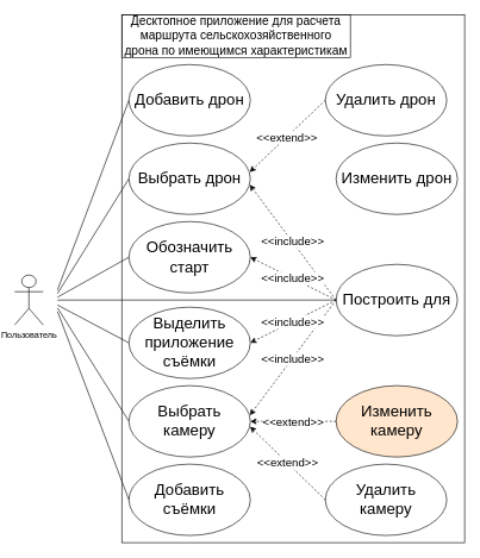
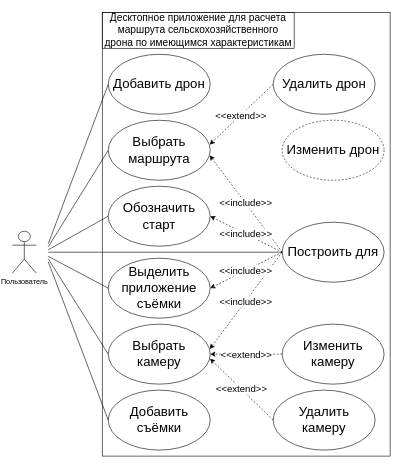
  <mxCell id="0" style=";html=1;" />
  <mxCell id="1" style=";html=1;" parent="0" />
  <mxCell id="2" style="edgeStyle=orthogonalEdgeStyle;rounded=0;html=1;jettySize=auto;orthogonalLoop=1;endArrow=circlePlus;endFill=0;" parent="1" edge="1"><mxGeometry relative="1" as="geometry"><Array as="points"><mxPoint x="457" y="505" /><mxPoint x="497" y="505" /></Array><mxPoint x="457" y="555" as="sourcePoint" /></mxGeometry></mxCell>
  <mxCell id="3" value="&lt;font style=&quot;font-size: 22px;&quot;&gt;Добавить съёмки&lt;/font&gt;" style="ellipse;whiteSpace=wrap;html=1;" parent="1" vertex="1"><mxGeometry x="180" y="650" width="170" height="100" as="geometry" /></mxCell>
  <mxCell id="4" value="&lt;font style=&quot;font-size: 22px;&quot;&gt;Добавить дрон&lt;/font&gt;" style="ellipse;whiteSpace=wrap;html=1;" parent="1" vertex="1"><mxGeometry x="180" y="90" width="170" height="100" as="geometry" /></mxCell>
  <mxCell id="5" value="&lt;font style=&quot;font-size: 22px;&quot;&gt;Построить для&lt;/font&gt;" style="ellipse;whiteSpace=wrap;html=1;" parent="1" vertex="1"><mxGeometry x="470" y="370" width="170" height="100" as="geometry" /></mxCell>
- <mxCell id="6" value="&lt;font style=&quot;font-size: 22px;&quot;&gt;Изменить камеру&lt;/font&gt;" style="ellipse;whiteSpace=wrap;html=1;fillColor=#ffe6cc;" parent="1" vertex="1"><mxGeometry x="470" y="540" width="170" height="100" as="geometry" /></mxCell>
+ <mxCell id="6" value="&lt;font style=&quot;font-size: 22px;&quot;&gt;Изменить камеру&lt;/font&gt;" style="ellipse;whiteSpace=wrap;html=1;" parent="1" vertex="1"><mxGeometry x="470" y="540" width="170" height="100" as="geometry" /></mxCell>
  <mxCell id="7" value="&lt;div&gt;&lt;font style=&quot;font-size: 22px;&quot;&gt;Удалить&lt;/font&gt;&lt;/div&gt;&lt;div&gt;&lt;font style=&quot;font-size: 22px;&quot;&gt;камеру&lt;/font&gt;&lt;/div&gt;" style="ellipse;whiteSpace=wrap;html=1;" parent="1" vertex="1"><mxGeometry x="455" y="650" width="170" height="100" as="geometry" /></mxCell>
  <mxCell id="8" value="" style="endArrow=none;html=1;rounded=0;strokeWidth=1;entryX=0;entryY=0.5;entryDx=0;entryDy=0;" parent="1" target="4" edge="1"><mxGeometry width="50" height="50" relative="1" as="geometry"><mxPoint x="80" y="406" as="sourcePoint" /><mxPoint x="-120" y="421" as="targetPoint" /></mxGeometry></mxCell>
  <mxCell id="9" value="" style="endArrow=none;html=1;rounded=0;strokeWidth=1;entryX=0;entryY=0.5;entryDx=0;entryDy=0;" parent="1" target="12" edge="1"><mxGeometry width="50" height="50" relative="1" as="geometry"><mxPoint x="80" y="431" as="sourcePoint" /><mxPoint x="-140" y="421" as="targetPoint" /></mxGeometry></mxCell>
  <mxCell id="10" value="" style="endArrow=none;html=1;rounded=0;strokeWidth=1;entryX=0;entryY=0.5;entryDx=0;entryDy=0;" parent="1" target="3" edge="1"><mxGeometry width="50" height="50" relative="1" as="geometry"><mxPoint x="80" y="436" as="sourcePoint" /><mxPoint x="-40" y="811" as="targetPoint" /></mxGeometry></mxCell>
  <mxCell id="11" value="&lt;font style=&quot;font-size: 17px;&quot;&gt;Десктопное приложение для расчета маршрута сельскохозяйственного дрона по имеющимся характеристикам&lt;/font&gt;" style="rounded=0;whiteSpace=wrap;html=1;fillColor=none;" parent="1" vertex="1"><mxGeometry x="170" width="320" height="60" as="geometry" y="20" /></mxCell>
  <mxCell id="12" value="&lt;div&gt;&lt;font style=&quot;font-size: 22px;&quot;&gt;Выбрать&lt;/font&gt;&lt;/div&gt;&lt;div&gt;&lt;font style=&quot;font-size: 22px;&quot;&gt;камеру&lt;/font&gt;&lt;/div&gt;" style="ellipse;whiteSpace=wrap;html=1;" parent="1" vertex="1"><mxGeometry x="180" y="540" width="170" height="100" as="geometry" /></mxCell>
  <mxCell id="13" value="" style="endArrow=classic;dashed=1;html=1;rounded=0;entryX=1;entryY=0.5;entryDx=0;entryDy=0;verticalAlign=bottom;strokeWidth=1;startArrow=none;startFill=0;endFill=1;exitX=0;exitY=0.5;exitDx=0;exitDy=0;" parent="1" source="6" target="12" edge="1"><mxGeometry width="50" height="50" relative="1" as="geometry"><mxPoint x="381.17" y="541" as="sourcePoint" /><mxPoint x="531.17" y="511" as="targetPoint" /><Array as="points" /></mxGeometry></mxCell>
  <mxCell id="14" value="&lt;font style=&quot;font-size: 16px;&quot;&gt;&amp;lt;&amp;lt;extend&amp;gt;&amp;gt;&lt;/font&gt;" style="edgeLabel;html=1;align=center;verticalAlign=middle;resizable=0;points=[];" parent="13" vertex="1" connectable="0"><mxGeometry x="0.024" relative="1" as="geometry"><mxPoint as="offset" /></mxGeometry></mxCell>
  <mxCell id="15" value="" style="endArrow=classic;dashed=1;html=1;rounded=0;entryX=0.998;entryY=0.575;entryDx=0;entryDy=0;verticalAlign=bottom;strokeWidth=1;startArrow=none;startFill=0;endFill=1;exitX=0;exitY=0.5;exitDx=0;exitDy=0;entryPerimeter=0;" parent="1" source="7" target="12" edge="1"><mxGeometry width="50" height="50" relative="1" as="geometry"><mxPoint x="531.17" y="591" as="sourcePoint" /><mxPoint x="341.17" y="651" as="targetPoint" /><Array as="points" /></mxGeometry></mxCell>
  <mxCell id="16" value="&lt;font style=&quot;font-size: 16px;&quot;&gt;&amp;lt;&amp;lt;extend&amp;gt;&amp;gt;&lt;/font&gt;" style="edgeLabel;html=1;align=center;verticalAlign=middle;resizable=0;points=[];" parent="15" vertex="1" connectable="0"><mxGeometry x="0.024" relative="1" as="geometry"><mxPoint as="offset" /></mxGeometry></mxCell>
  <mxCell id="17" value="" style="endArrow=none;html=1;rounded=0;strokeWidth=1;entryX=0;entryY=0.5;entryDx=0;entryDy=0;" parent="1" target="23" edge="1"><mxGeometry width="50" height="50" relative="1" as="geometry"><mxPoint x="80" y="411" as="sourcePoint" /><mxPoint x="100" y="351" as="targetPoint" /></mxGeometry></mxCell>
  <mxCell id="18" value="" style="endArrow=classic;dashed=1;html=1;rounded=0;verticalAlign=bottom;strokeWidth=1;startArrow=none;startFill=0;endFill=1;exitX=0;exitY=0.5;exitDx=0;exitDy=0;entryX=0.995;entryY=0.584;entryDx=0;entryDy=0;entryPerimeter=0;" parent="1" source="5" target="23" edge="1"><mxGeometry width="50" height="50" relative="1" as="geometry"><mxPoint x="166.5" y="721" as="sourcePoint" /><mxPoint x="380" y="281" as="targetPoint" /><Array as="points" /></mxGeometry></mxCell>
  <mxCell id="19" value="&lt;font style=&quot;font-size: 16px;&quot;&gt;&amp;lt;&amp;lt;include&amp;gt;&amp;gt;&lt;/font&gt;" style="edgeLabel;html=1;align=center;verticalAlign=middle;resizable=0;points=[];" parent="18" vertex="1" connectable="0"><mxGeometry x="0.024" relative="1" as="geometry"><mxPoint as="offset" /></mxGeometry></mxCell>
  <mxCell id="20" value="Пользователь" style="shape=umlActor;verticalLabelPosition=bottom;verticalAlign=top;html=1;outlineConnect=0;" parent="1" vertex="1"><mxGeometry x="20" y="385" width="40" height="70" as="geometry" /></mxCell>
  <mxCell id="21" value="&lt;font style=&quot;font-size: 22px;&quot;&gt;Удалить дрон&lt;/font&gt;" style="ellipse;whiteSpace=wrap;html=1;" parent="1" vertex="1"><mxGeometry x="455" y="90" width="170" height="100" as="geometry" /></mxCell>
- <mxCell id="22" value="&lt;font style=&quot;font-size: 22px;&quot;&gt;Изменить дрон&lt;/font&gt;" style="ellipse;whiteSpace=wrap;html=1;" parent="1" vertex="1"><mxGeometry x="470" y="200" width="170" height="100" as="geometry" /></mxCell>
- <mxCell id="23" value="&lt;font style=&quot;font-size: 22px;&quot;&gt;Выбрать дрон&lt;/font&gt;" style="ellipse;whiteSpace=wrap;html=1;" parent="1" vertex="1"><mxGeometry x="180" y="200" width="170" height="100" as="geometry" /></mxCell>
+ <mxCell id="22" value="&lt;font style=&quot;font-size: 22px;&quot;&gt;Изменить дрон&lt;/font&gt;" style="ellipse;whiteSpace=wrap;html=1;dashed=1;" parent="1" vertex="1"><mxGeometry x="470" y="200" width="170" height="100" as="geometry" /></mxCell>
+ <mxCell id="23" value="&lt;font style=&quot;font-size: 22px;&quot;&gt;Выбрать маршрута&lt;/font&gt;" style="ellipse;whiteSpace=wrap;html=1;" parent="1" vertex="1"><mxGeometry x="180" y="200" width="170" height="100" as="geometry" /></mxCell>
  <mxCell id="24" value="" style="endArrow=classic;dashed=1;html=1;rounded=0;entryX=0.995;entryY=0.406;entryDx=0;entryDy=0;verticalAlign=bottom;strokeWidth=1;startArrow=none;startFill=0;endFill=1;exitX=0;exitY=0.5;exitDx=0;exitDy=0;entryPerimeter=0;" parent="1" source="21" target="23" edge="1"><mxGeometry width="50" height="50" relative="1" as="geometry"><mxPoint x="381.17" y="101" as="sourcePoint" /><mxPoint x="531.17" y="71" as="targetPoint" /><Array as="points" /></mxGeometry></mxCell>
  <mxCell id="25" value="&lt;font style=&quot;font-size: 16px;&quot;&gt;&amp;lt;&amp;lt;extend&amp;gt;&amp;gt;&lt;/font&gt;" style="edgeLabel;html=1;align=center;verticalAlign=middle;resizable=0;points=[];" parent="24" vertex="1" connectable="0"><mxGeometry x="0.024" relative="1" as="geometry"><mxPoint as="offset" /></mxGeometry></mxCell>
  <mxCell id="26" value="&lt;font style=&quot;font-size: 22px;&quot;&gt;Обозначить старт&lt;/font&gt;" style="ellipse;whiteSpace=wrap;html=1;" parent="1" vertex="1"><mxGeometry x="180" y="310" width="170" height="100" as="geometry" /></mxCell>
  <mxCell id="27" value="&lt;div style=&quot;font-size: 22px;&quot;&gt;&lt;font style=&quot;font-size: 22px;&quot;&gt;Выделить приложение &lt;br&gt;&lt;/font&gt;&lt;/div&gt;&lt;div style=&quot;font-size: 22px;&quot;&gt;&lt;font style=&quot;font-size: 22px;&quot;&gt;съёмки&lt;br&gt;&lt;/font&gt;&lt;/div&gt;" style="ellipse;whiteSpace=wrap;html=1;" parent="1" vertex="1"><mxGeometry x="180" y="430" width="170" height="100" as="geometry" /></mxCell>
  <mxCell id="28" value="" style="endArrow=classic;dashed=1;html=1;rounded=0;verticalAlign=bottom;strokeWidth=1;startArrow=none;startFill=0;endFill=1;exitX=0;exitY=0.5;exitDx=0;exitDy=0;entryX=0.996;entryY=0.415;entryDx=0;entryDy=0;entryPerimeter=0;" parent="1" source="5" target="12" edge="1"><mxGeometry width="50" height="50" relative="1" as="geometry"><mxPoint x="570" y="411" as="sourcePoint" /><mxPoint x="350" y="590" as="targetPoint" /><Array as="points" /></mxGeometry></mxCell>
  <mxCell id="29" value="&lt;font style=&quot;font-size: 16px;&quot;&gt;&amp;lt;&amp;lt;include&amp;gt;&amp;gt;&lt;/font&gt;" style="edgeLabel;html=1;align=center;verticalAlign=middle;resizable=0;points=[];" parent="28" vertex="1" connectable="0"><mxGeometry x="0.024" relative="1" as="geometry"><mxPoint as="offset" /></mxGeometry></mxCell>
  <mxCell id="30" value="" style="endArrow=classic;dashed=1;html=1;rounded=0;verticalAlign=bottom;strokeWidth=1;startArrow=none;startFill=0;endFill=1;entryX=1;entryY=0.5;entryDx=0;entryDy=0;exitX=0;exitY=0.5;exitDx=0;exitDy=0;" parent="1" source="5" target="27" edge="1"><mxGeometry width="50" height="50" relative="1" as="geometry"><mxPoint x="780" y="331" as="sourcePoint" /><mxPoint x="400" y="651" as="targetPoint" /><Array as="points" /></mxGeometry></mxCell>
  <mxCell id="31" value="&lt;font style=&quot;font-size: 16px;&quot;&gt;&amp;lt;&amp;lt;include&amp;gt;&amp;gt;&lt;/font&gt;" style="edgeLabel;html=1;align=center;verticalAlign=middle;resizable=0;points=[];" parent="30" vertex="1" connectable="0"><mxGeometry x="0.024" relative="1" as="geometry"><mxPoint as="offset" /></mxGeometry></mxCell>
  <mxCell id="32" value="" style="endArrow=none;html=1;rounded=0;strokeWidth=1;entryX=0;entryY=0.5;entryDx=0;entryDy=0;" parent="1" target="26" edge="1"><mxGeometry width="50" height="50" relative="1" as="geometry"><mxPoint x="80" y="416" as="sourcePoint" /><mxPoint x="90" y="575" as="targetPoint" /></mxGeometry></mxCell>
  <mxCell id="33" value="" style="endArrow=none;html=1;rounded=0;strokeWidth=1;entryX=0;entryY=0.5;entryDx=0;entryDy=0;" parent="1" target="27" edge="1"><mxGeometry width="50" height="50" relative="1" as="geometry"><mxPoint x="80" y="427" as="sourcePoint" /><mxPoint x="340" y="841" as="targetPoint" /></mxGeometry></mxCell>
  <mxCell id="34" value="" style="endArrow=classic;dashed=1;html=1;rounded=0;verticalAlign=bottom;strokeWidth=1;startArrow=none;startFill=0;endFill=1;entryX=1;entryY=0.5;entryDx=0;entryDy=0;exitX=0;exitY=0.5;exitDx=0;exitDy=0;" parent="1" source="5" target="26" edge="1"><mxGeometry width="50" height="50" relative="1" as="geometry"><mxPoint x="460" y="421" as="sourcePoint" /><mxPoint x="130" y="221" as="targetPoint" /><Array as="points" /></mxGeometry></mxCell>
  <mxCell id="35" value="&lt;font style=&quot;font-size: 16px;&quot;&gt;&amp;lt;&amp;lt;include&amp;gt;&amp;gt;&lt;/font&gt;" style="edgeLabel;html=1;align=center;verticalAlign=middle;resizable=0;points=[];" parent="34" vertex="1" connectable="0"><mxGeometry x="0.024" relative="1" as="geometry"><mxPoint as="offset" /></mxGeometry></mxCell>
  <mxCell id="36" value="" style="endArrow=none;html=1;rounded=0;strokeWidth=1;entryX=0;entryY=0.5;entryDx=0;entryDy=0;" parent="1" target="5" edge="1"><mxGeometry width="50" height="50" relative="1" as="geometry"><mxPoint x="80" y="420" as="sourcePoint" /><mxPoint x="421" y="451" as="targetPoint" /></mxGeometry></mxCell>
  <mxCell id="37" value="" style="rounded=0;whiteSpace=wrap;html=1;fillColor=none;" vertex="1" parent="1"><mxGeometry x="170" width="480" height="740" as="geometry" y="20" /></mxCell>
